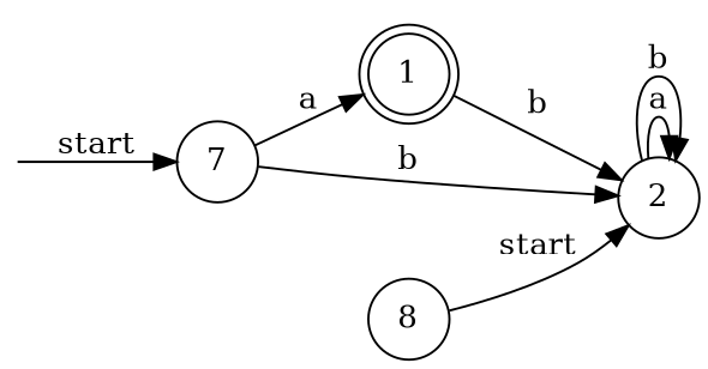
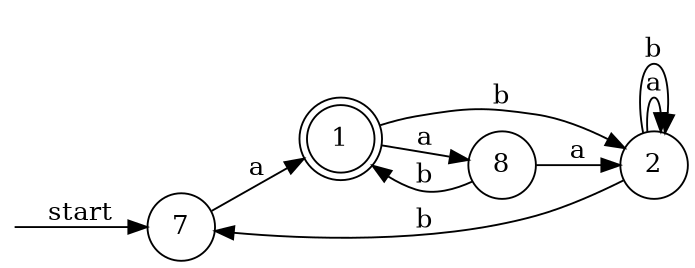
  digraph {
    rankdir=LR
    node [shape=circle]
    __start [shape=point style=invis]
    n2 [label=7]
    1 [shape=doublecircle]
    2
    n5 [label=8]
    __start -> n2 [label=start]
    n2 -> 1 [label=a]
-   n2 -> 2 [label=b]
+   2 -> n2 [label=b]
    1 -> 2 [label=b]
+   1 -> n5 [label=a]
    2 -> 2 [label=a]
    2 -> 2 [label=b]
-   n5 -> 2 [label=start]
+   n5 -> 1 [label=b]
+   n5 -> 2 [label=a]
  }
